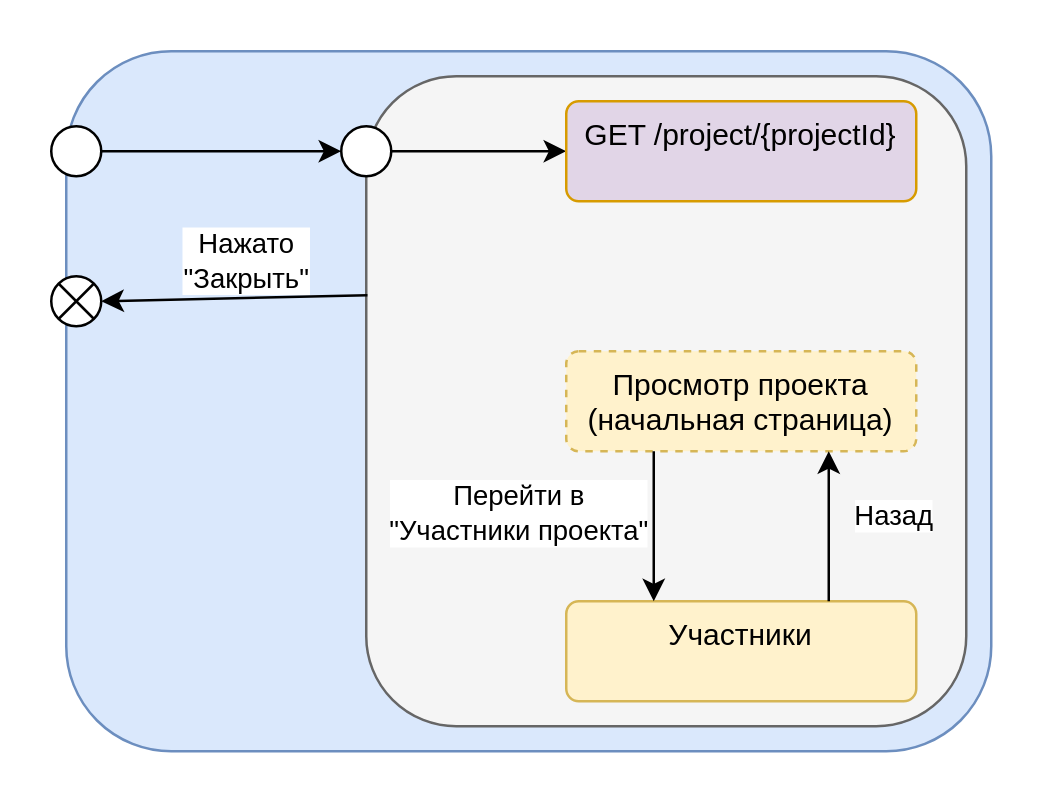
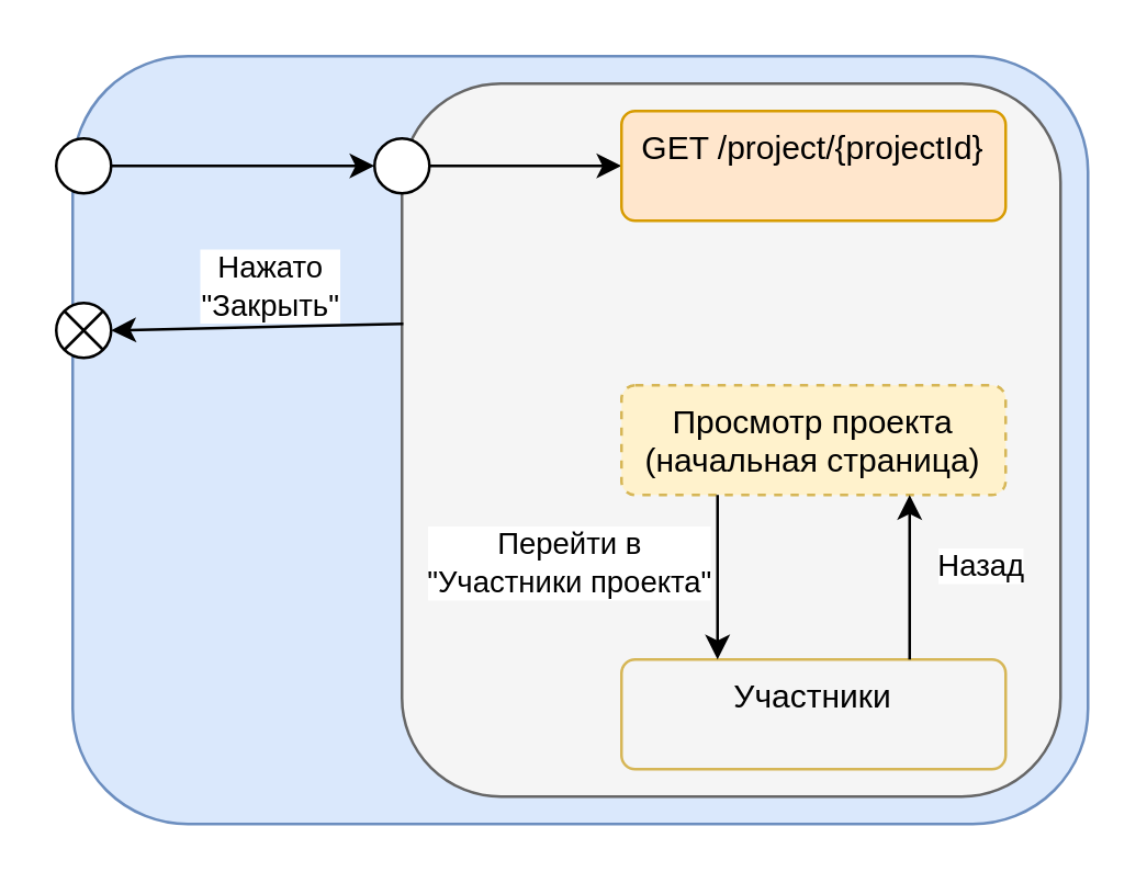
  <mxCell id="0" />
  <mxCell id="1" parent="0" />
  <mxCell id="2" value="" style="rounded=1;whiteSpace=wrap;html=1;fillColor=#dae8fc;strokeColor=#6c8ebf;" parent="1" vertex="1"><mxGeometry x="26" y="20" width="370" height="280" as="geometry" /></mxCell>
  <mxCell id="3" value="" style="ellipse;" parent="1" vertex="1"><mxGeometry x="20" y="50" width="20" height="20" as="geometry" /></mxCell>
  <mxCell id="4" value="" style="rounded=1;whiteSpace=wrap;html=1;fillColor=#f5f5f5;fontColor=#333333;strokeColor=#666666;" parent="1" vertex="1"><mxGeometry x="146" y="30" width="240" height="260" as="geometry" /></mxCell>
  <mxCell id="5" value="" style="ellipse;" parent="1" vertex="1"><mxGeometry x="136" y="50" width="20" height="20" as="geometry" /></mxCell>
  <mxCell id="6" value="" style="endArrow=classic;html=1;rounded=1;entryX=0;entryY=0.5;entryDx=0;entryDy=0;curved=0;" parent="1" source="3" target="5" edge="1"><mxGeometry width="50" height="50" relative="1" as="geometry"><mxPoint x="396" y="190" as="sourcePoint" /><mxPoint x="446" y="140" as="targetPoint" /></mxGeometry></mxCell>
  <mxCell id="7" value="" style="shape=sumEllipse;perimeter=ellipsePerimeter;html=1;backgroundOutline=1;" parent="1" vertex="1"><mxGeometry x="20" y="110" width="20" height="20" as="geometry" /></mxCell>
  <mxCell id="8" value="" style="endArrow=classic;html=1;rounded=1;entryX=1;entryY=0.5;entryDx=0;entryDy=0;curved=0;exitX=0.002;exitY=0.337;exitDx=0;exitDy=0;exitPerimeter=0;" parent="1" source="4" target="7" edge="1"><mxGeometry width="50" height="50" relative="1" as="geometry"><mxPoint x="186" y="120" as="sourcePoint" /><mxPoint x="121" y="120" as="targetPoint" /></mxGeometry></mxCell>
  <mxCell id="9" value="Нажато&lt;div&gt;&quot;Закрыть&quot;&lt;/div&gt;" style="edgeLabel;html=1;align=center;verticalAlign=middle;resizable=0;points=[];" parent="8" vertex="1" connectable="0"><mxGeometry x="-0.1" y="-2" relative="1" as="geometry"><mxPoint x="-1" y="-13" as="offset" /></mxGeometry></mxCell>
  <mxCell id="10" value="Просмотр проекта (начальная страница)" style="html=1;align=center;verticalAlign=top;rounded=1;absoluteArcSize=1;arcSize=10;dashed=1;whiteSpace=wrap;fillColor=#fff2cc;strokeColor=#d6b656;" parent="1" vertex="1"><mxGeometry x="226" y="140" width="140" height="40" as="geometry" /></mxCell>
  <mxCell id="11" value="" style="endArrow=classic;html=1;rounded=1;entryX=0;entryY=0.5;entryDx=0;entryDy=0;curved=0;exitX=1;exitY=0.5;exitDx=0;exitDy=0;" parent="1" source="5" target="15" edge="1"><mxGeometry width="50" height="50" relative="1" as="geometry"><mxPoint x="96" y="70" as="sourcePoint" /><mxPoint x="246" y="60" as="targetPoint" /></mxGeometry></mxCell>
- <mxCell id="12" value="Участники" style="html=1;align=center;verticalAlign=top;rounded=1;absoluteArcSize=1;arcSize=10;dashed=0;whiteSpace=wrap;fillColor=#fff2cc;strokeColor=#d6b656;" parent="1" vertex="1"><mxGeometry x="226" y="240" width="140" height="40" as="geometry" /></mxCell>
+ <mxCell id="12" value="Участники" style="html=1;align=center;verticalAlign=top;rounded=1;absoluteArcSize=1;arcSize=10;dashed=0;whiteSpace=wrap;fillColor=#f5f5f5;strokeColor=#d6b656;" parent="1" vertex="1"><mxGeometry x="226" y="240" width="140" height="40" as="geometry" /></mxCell>
  <mxCell id="13" value="" style="endArrow=classic;html=1;rounded=1;entryX=0.25;entryY=0;entryDx=0;entryDy=0;curved=0;exitX=0.25;exitY=1;exitDx=0;exitDy=0;" parent="1" source="10" target="12" edge="1"><mxGeometry width="50" height="50" relative="1" as="geometry"><mxPoint x="462.6" y="69.78" as="sourcePoint" /><mxPoint x="556" y="70" as="targetPoint" /></mxGeometry></mxCell>
  <mxCell id="14" value="Перейти в&lt;div&gt;&quot;Участники проекта&quot;&lt;/div&gt;" style="edgeLabel;html=1;align=center;verticalAlign=middle;resizable=0;points=[];" parent="13" vertex="1" connectable="0"><mxGeometry x="-0.118" y="2" relative="1" as="geometry"><mxPoint x="-57" y="-2" as="offset" /></mxGeometry></mxCell>
- <mxCell id="15" value="GET /project/{projectId}" style="html=1;align=center;verticalAlign=top;rounded=1;absoluteArcSize=1;arcSize=10;dashed=0;whiteSpace=wrap;fillColor=#e1d5e7;strokeColor=#d79b00;" vertex="1" parent="1"><mxGeometry x="226" y="40" width="140" height="40" as="geometry" /></mxCell>
+ <mxCell id="15" value="GET /project/{projectId}" style="html=1;align=center;verticalAlign=top;rounded=1;absoluteArcSize=1;arcSize=10;dashed=0;whiteSpace=wrap;fillColor=#ffe6cc;strokeColor=#d79b00;" vertex="1" parent="1"><mxGeometry x="226" y="40" width="140" height="40" as="geometry" /></mxCell>
  <mxCell id="16" value="" style="endArrow=classic;html=1;rounded=1;entryX=0.75;entryY=1;entryDx=0;entryDy=0;curved=0;exitX=0.75;exitY=0;exitDx=0;exitDy=0;" edge="1" parent="1" source="12" target="10"><mxGeometry width="50" height="50" relative="1" as="geometry"><mxPoint x="306" y="90" as="sourcePoint" /><mxPoint x="306" y="150" as="targetPoint" /></mxGeometry></mxCell>
  <mxCell id="17" value="Назад" style="edgeLabel;html=1;align=center;verticalAlign=middle;resizable=0;points=[];" vertex="1" connectable="0" parent="16"><mxGeometry x="0.089" y="2" relative="1" as="geometry"><mxPoint x="27" y="-2" as="offset" /></mxGeometry></mxCell>
